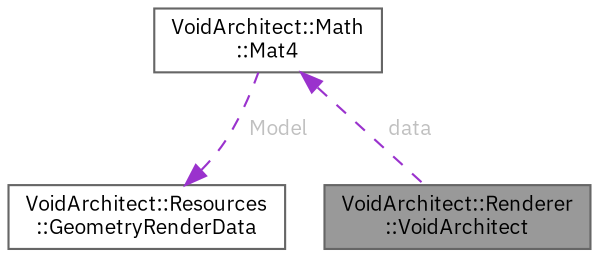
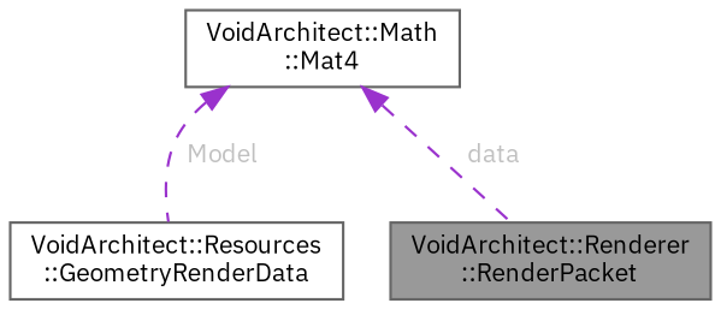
  digraph {
    fontname="IBM Plex Sans"
    node [color=gray40 fillcolor=white fontname="IBM Plex Sans" fontsize=10 shape=box style=filled]
    edge [color=darkorchid3 dir=back fontcolor=grey fontname="IBM Plex Sans" fontsize=10 labelfontname=Helvetica labelfontsize=10 style=dashed]
-   n1 [fillcolor=grey60 fontcolor=black height=0.2 label="VoidArchitect::Renderer\l::VoidArchitect" width=0.4]
+   n1 [fillcolor=grey60 fontcolor=black height=0.2 label="VoidArchitect::Renderer\l::RenderPacket" width=0.4]
    n2 [height=0.2 label="VoidArchitect::Resources\l::GeometryRenderData" width=0.4]
    n3 [height=0.2 label="VoidArchitect::Math\l::Mat4" width=0.4]
    n3 -> n1 [label=<<TABLE CELLBORDER="0" BORDER="0"><TR><TD VALIGN="top" ALIGN="LEFT" CELLPADDING="1" CELLSPACING="0">data</TD></TR> </TABLE>>]
-   n2 -> n3 [label=<<TABLE CELLBORDER="0" BORDER="0"><TR><TD VALIGN="top" ALIGN="LEFT" CELLPADDING="1" CELLSPACING="0">Model</TD></TR> </TABLE>>]
+   n3 -> n2 [label=<<TABLE CELLBORDER="0" BORDER="0"><TR><TD VALIGN="top" ALIGN="LEFT" CELLPADDING="1" CELLSPACING="0">Model</TD></TR> </TABLE>>]
  }
